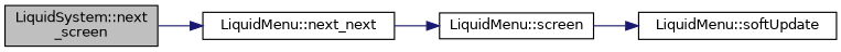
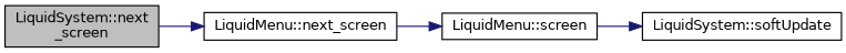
  digraph {
    rankdir=LR
    node [color=black fillcolor=white fontname=Helvetica fontsize=11 shape=record style=filled]
    edge [color=midnightblue fontname=Helvetica fontsize=11 labelfontname=Helvetica labelfontsize=11 style=solid]
    n1 [fillcolor=grey75 fontcolor=black height=0.2 label="LiquidSystem::next\l_screen" width=0.4]
-   n2 [height=0.2 label="LiquidMenu::next_next" width=0.4]
+   n2 [height=0.2 label="LiquidMenu::next_screen" width=0.4]
    n3 [height=0.2 label="LiquidMenu::screen" width=0.4]
-   n4 [height=0.2 label="LiquidMenu::softUpdate" width=0.4]
+   n4 [height=0.2 label="LiquidSystem::softUpdate" width=0.4]
    n1 -> n2
    n2 -> n3
    n3 -> n4
  }
